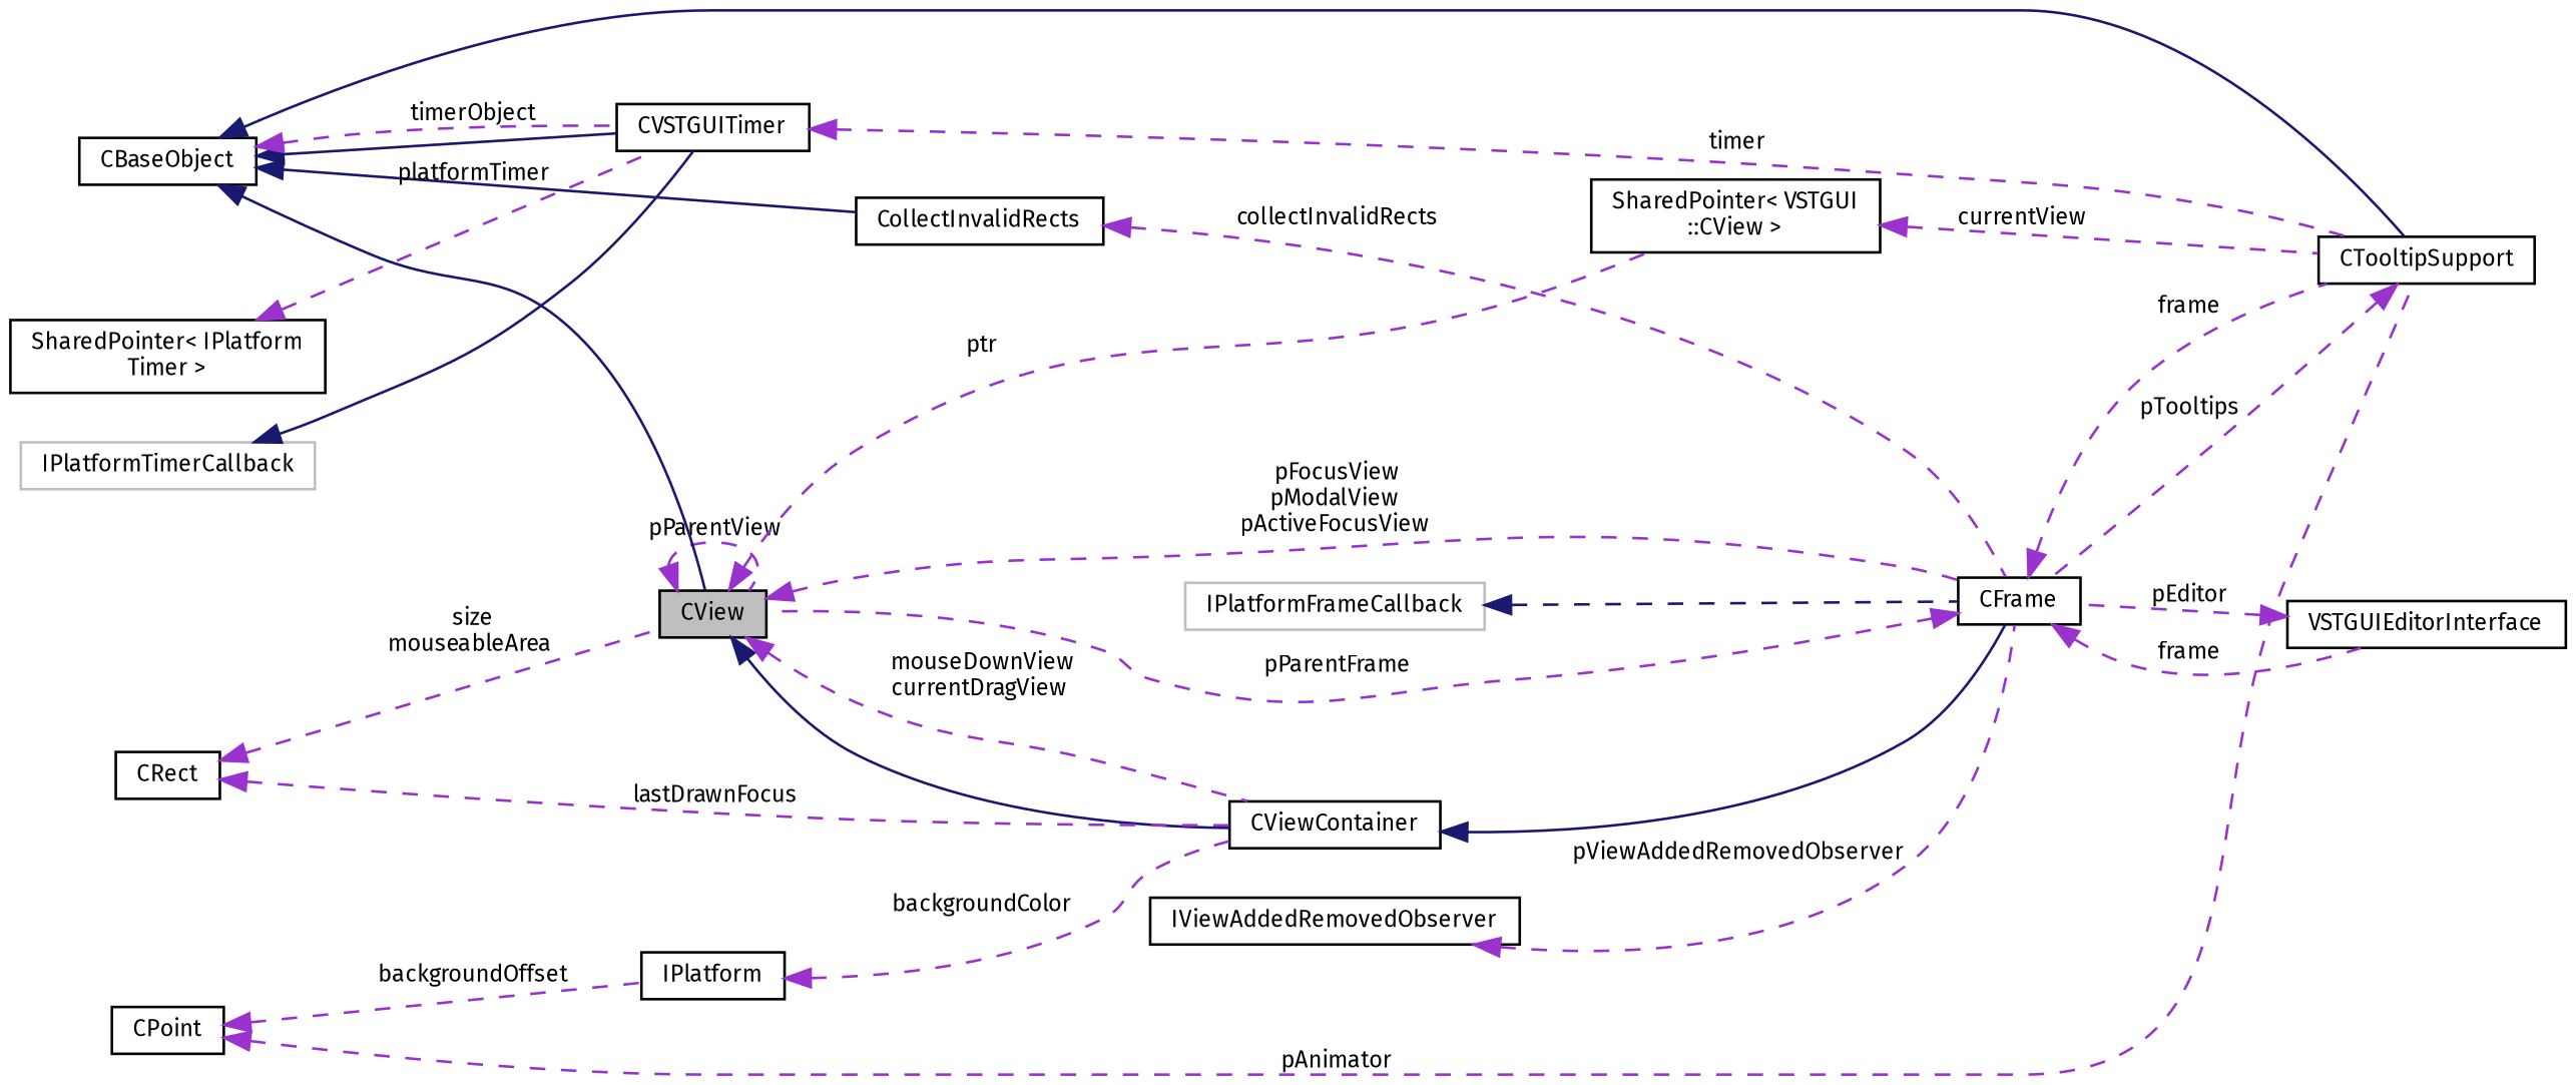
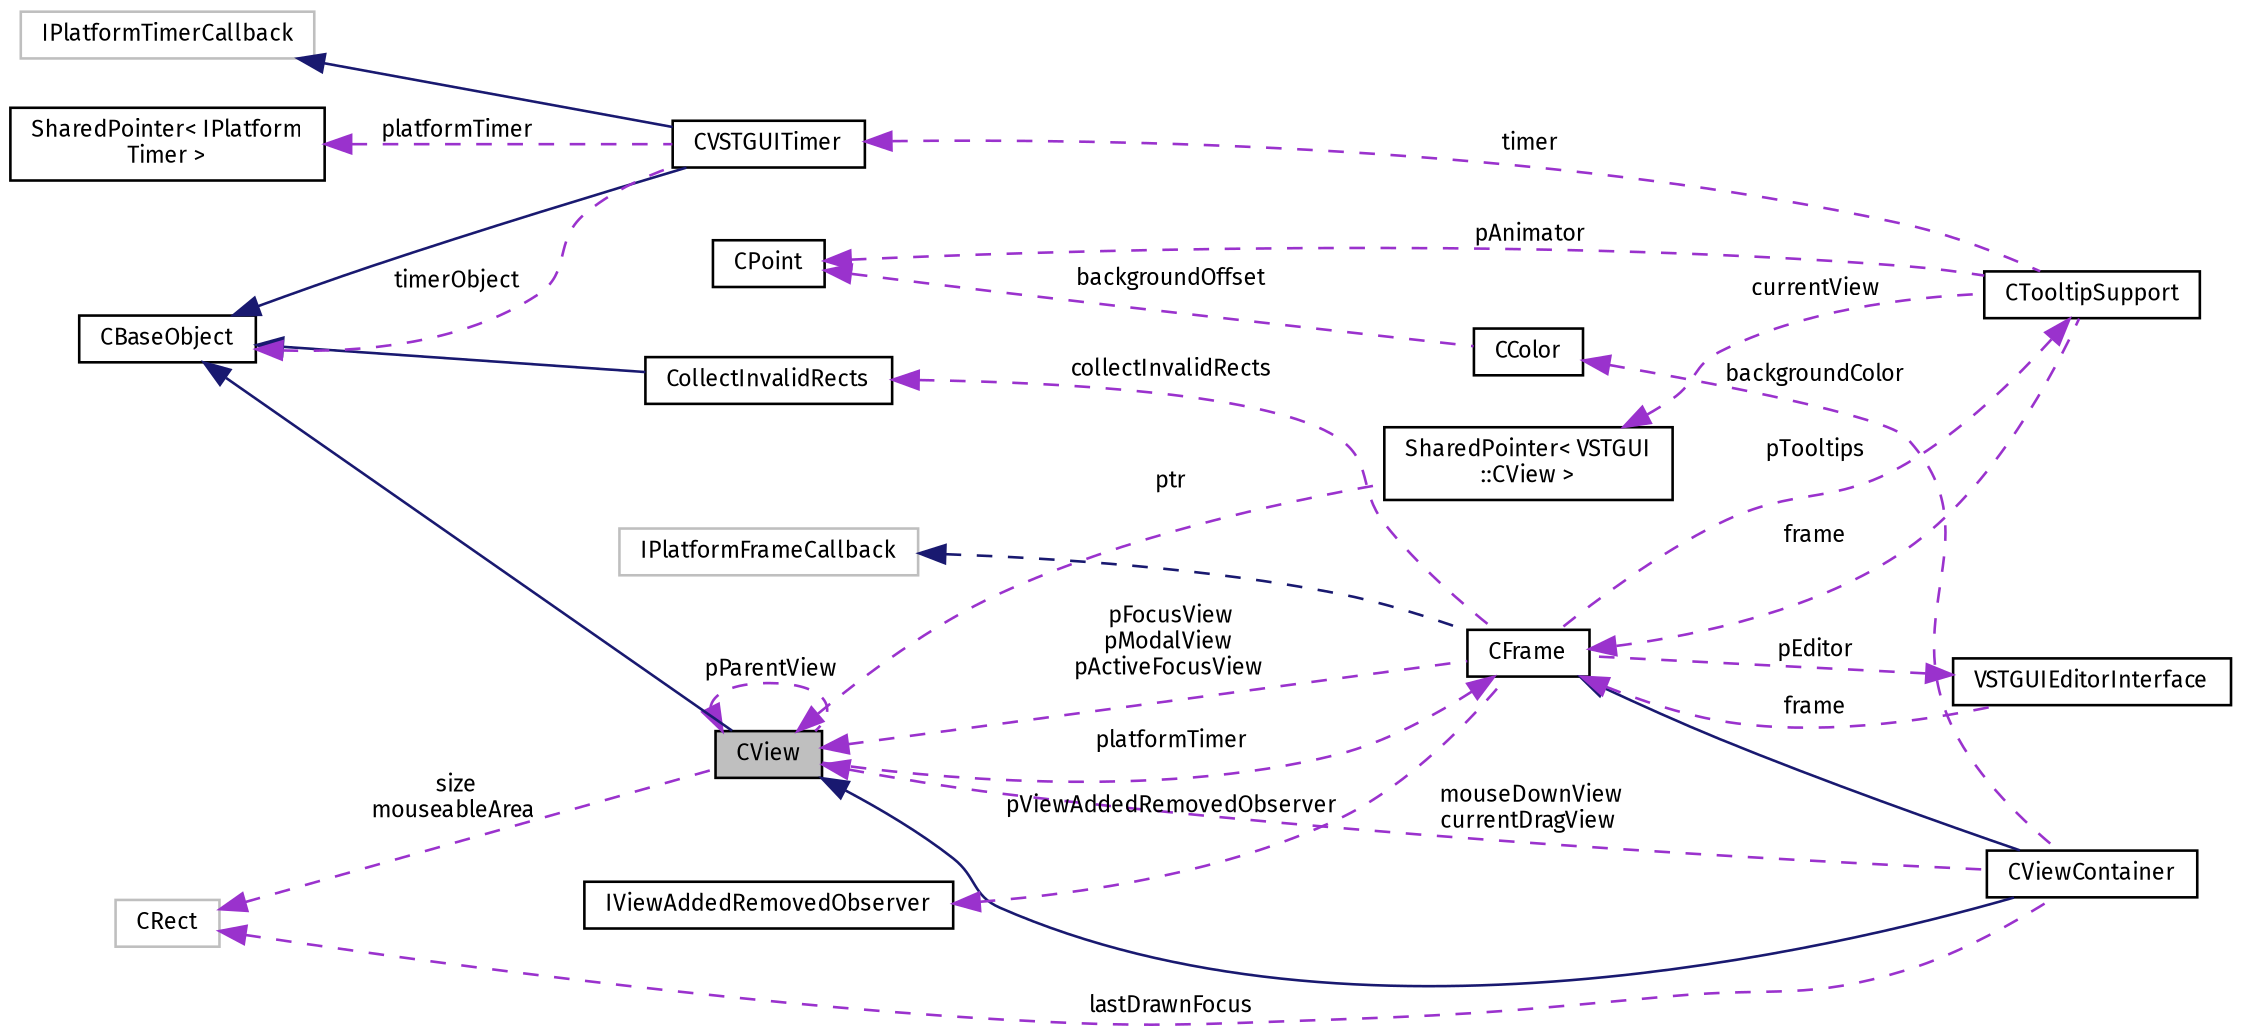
  digraph {
    fontname="Fira Sans"
    rankdir=LR
    node [color=black fontname="Fira Sans" fontsize=9 shape=record]
    edge [color=darkorchid3 dir=back fontname="Fira Sans" fontsize=9 labelfontname=Arial labelfontsize=9 style=dashed]
    n1 [fillcolor=grey75 fontcolor=black height=0.2 label=CView style=filled width=0.4]
    n2 [height=0.2 label=CFrame width=0.4]
    n3 [height=0.2 label=CViewContainer width=0.4]
    n4 [height=0.2 label="SharedPointer\< VSTGUI\l::CView \>" width=0.4]
    n5 [height=0.2 label=CTooltipSupport width=0.4]
    n6 [height=0.2 label=VSTGUIEditorInterface width=0.4]
    n7 [height=0.2 label=CBaseObject width=0.4]
    n8 [height=0.2 label=CollectInvalidRects width=0.4]
    n9 [height=0.2 label=CVSTGUITimer width=0.4]
    n10 [height=0.2 label=CPoint width=0.4]
-   n11 [height=0.2 label=IPlatform width=0.4]
-   n12 [height=0.2 label=CRect width=0.4]
+   n11 [height=0.2 label=CColor width=0.4]
+   n12 [color=grey75 height=0.2 label=CRect width=0.4]
    n13 [color=grey75 height=0.2 label=IPlatformFrameCallback width=0.4]
    n14 [height=0.2 label=IViewAddedRemovedObserver width=0.4]
    n15 [color=grey75 height=0.2 label=IPlatformTimerCallback width=0.4]
    n16 [height=0.2 label="SharedPointer\< IPlatform\lTimer \>" width=0.4]
    n1 -> n1 [label=" pParentView"]
    n1 -> n2 [label=" pFocusView\npModalView\npActiveFocusView"]
    n1 -> n3 [color=midnightblue style=solid]
    n1 -> n3 [label=" mouseDownView\ncurrentDragView"]
    n1 -> n4 [label=" ptr"]
-   n2 -> n1 [label=" pParentFrame"]
+   n2 -> n1 [label=" platformTimer"]
    n2 -> n5 [label=" frame"]
    n2 -> n6 [label=" frame"]
-   n3 -> n2 [color=midnightblue style=solid]
+   n2 -> n3 [color=midnightblue style=solid]
    n4 -> n5 [label=" currentView"]
    n5 -> n2 [label=" pTooltips"]
    n6 -> n2 [label=" pEditor"]
    n7 -> n1 [color=midnightblue style=solid]
-   n7 -> n5 [color=midnightblue style=solid]
    n7 -> n8 [color=midnightblue style=solid]
    n7 -> n9 [color=midnightblue style=solid]
    n7 -> n9 [label=" timerObject"]
    n8 -> n2 [label=" collectInvalidRects"]
    n9 -> n5 [label=" timer"]
    n10 -> n5 [label=" pAnimator"]
    n10 -> n11 [label=" backgroundOffset"]
    n11 -> n3 [label=" backgroundColor"]
    n12 -> n1 [label=" size\nmouseableArea"]
    n12 -> n3 [label=" lastDrawnFocus"]
    n13 -> n2 [color=midnightblue]
    n14 -> n2 [label=" pViewAddedRemovedObserver"]
    n15 -> n9 [color=midnightblue style=solid]
    n16 -> n9 [label=" platformTimer"]
  }
